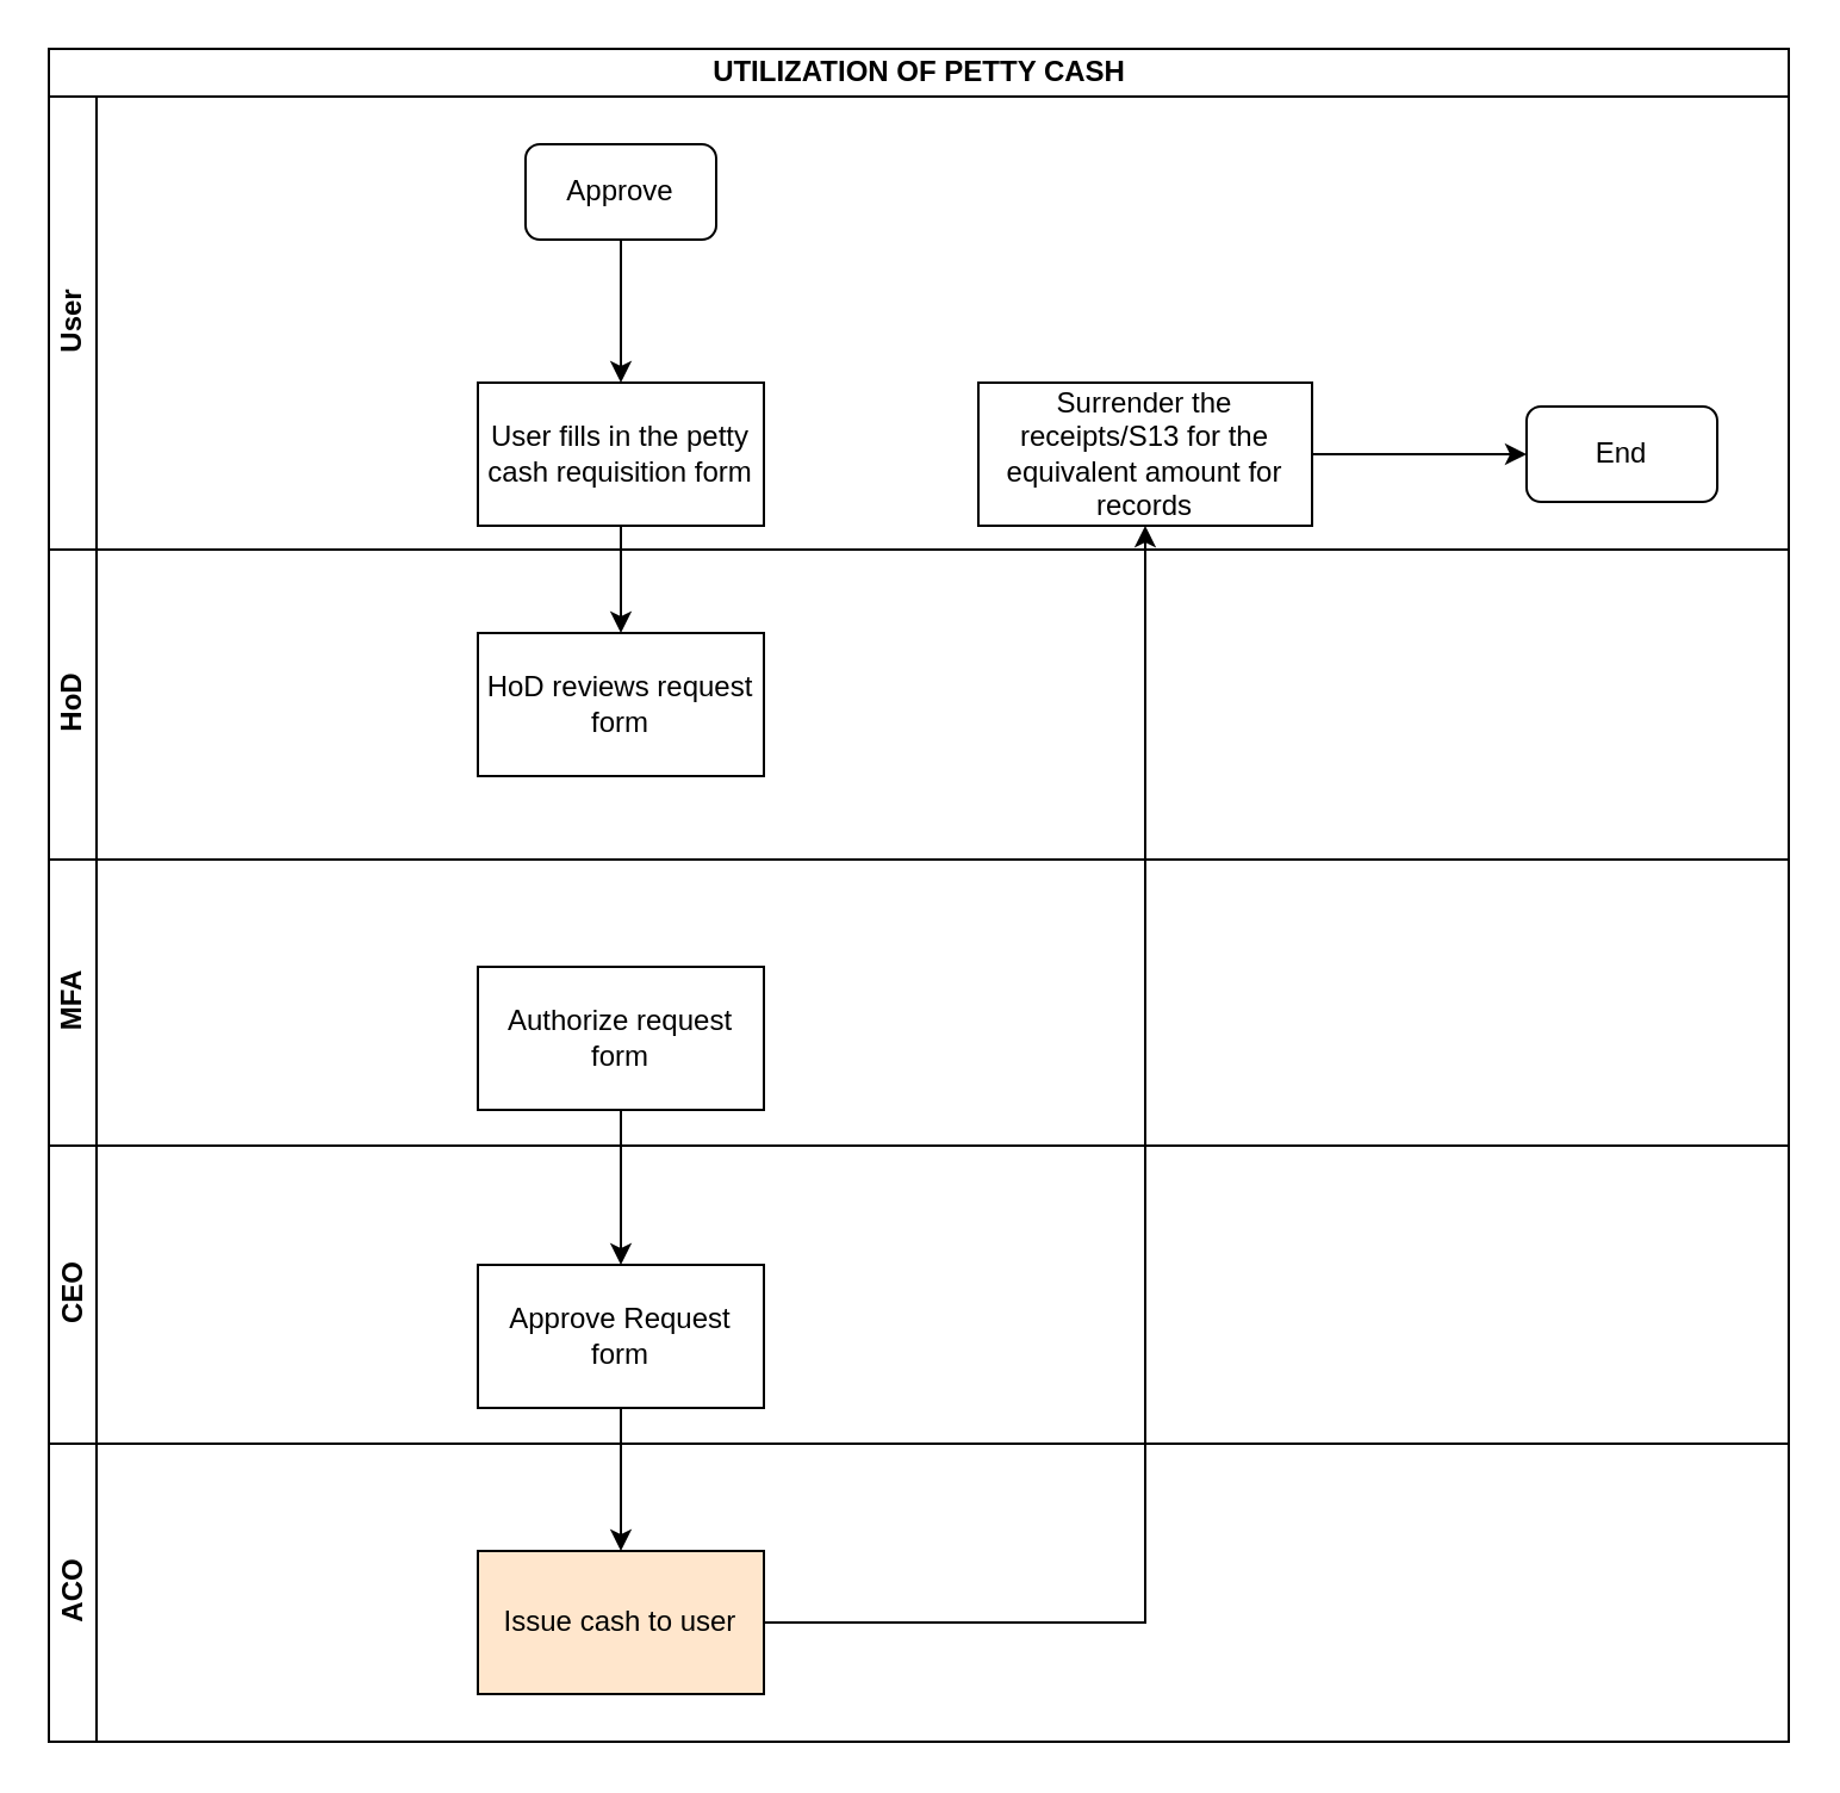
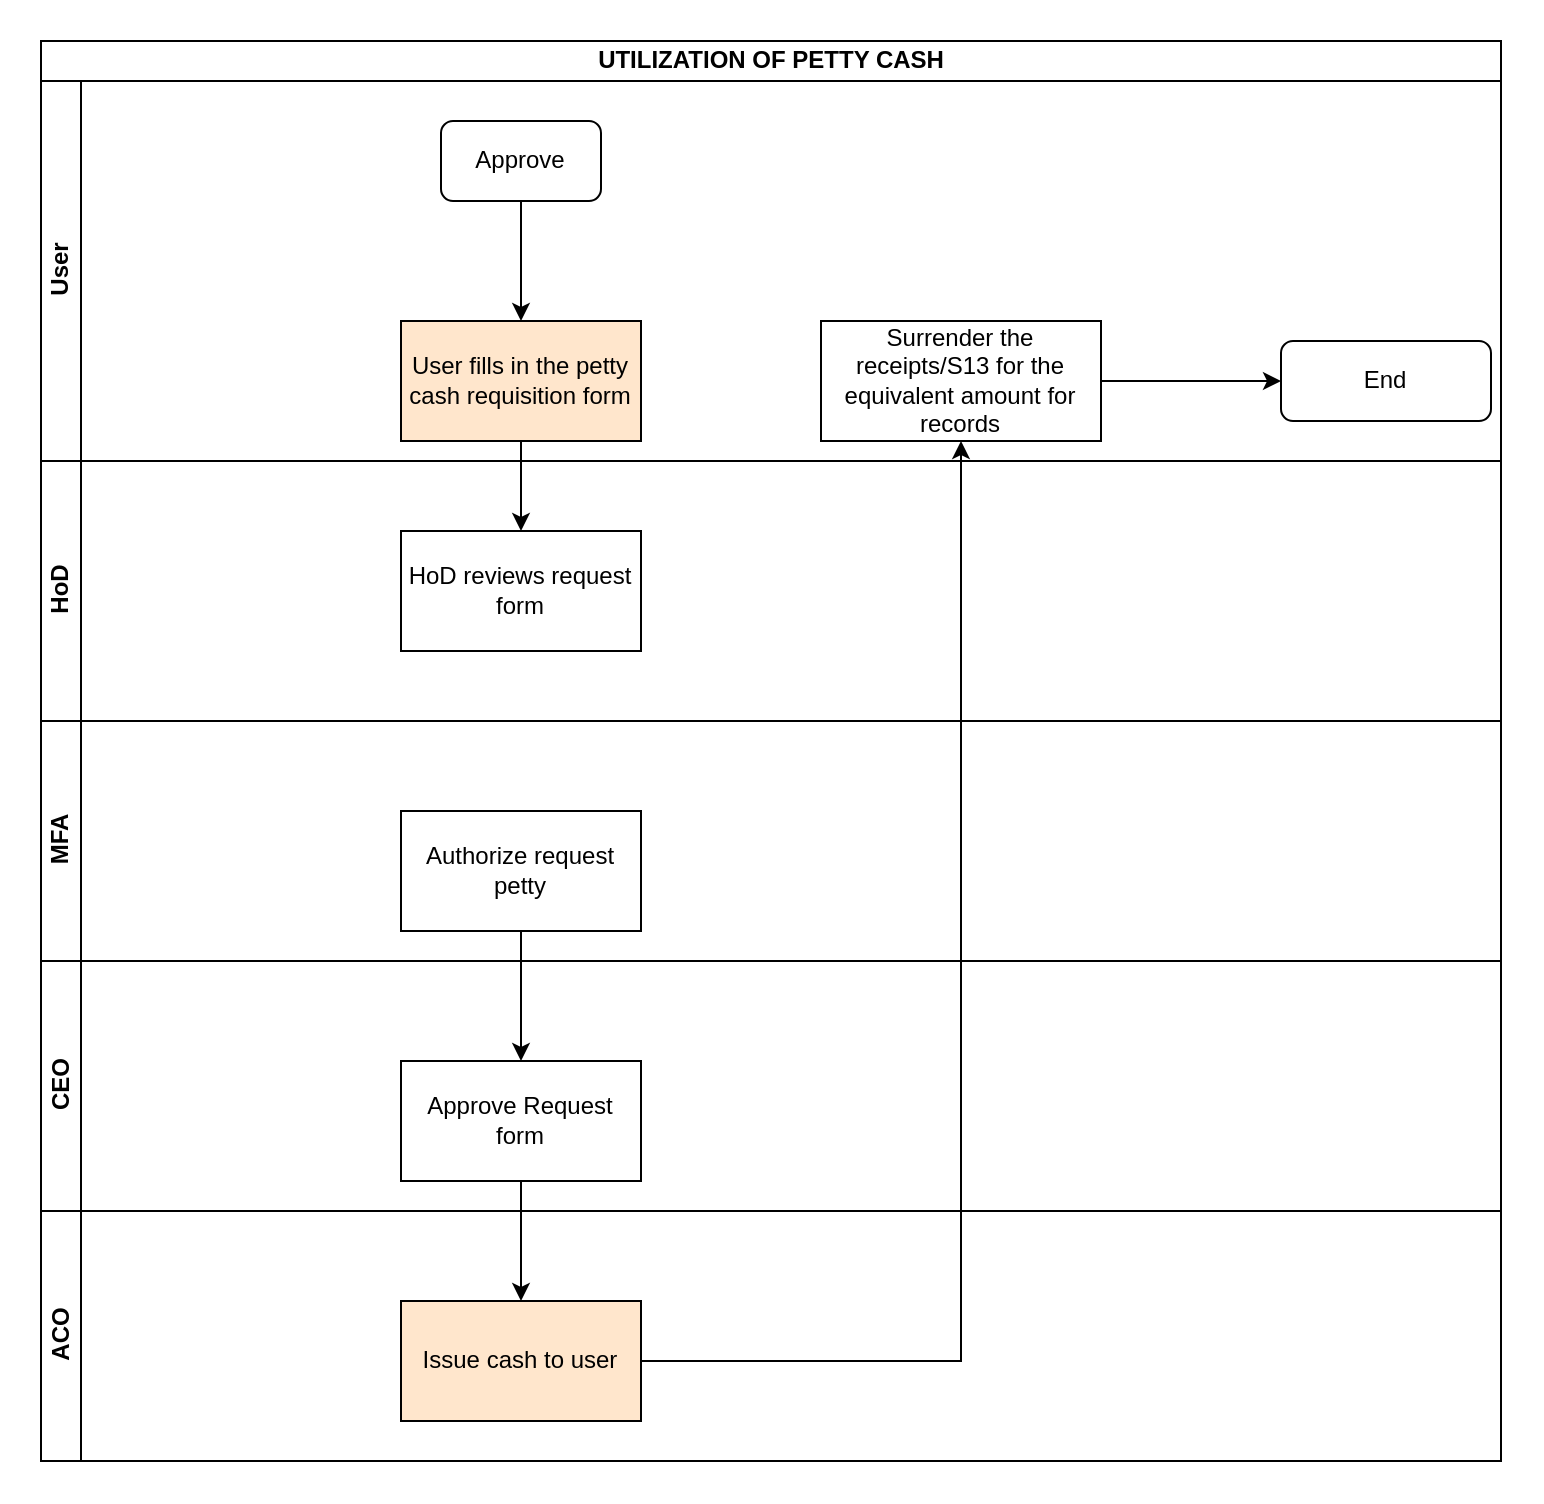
  <mxCell id="0" />
  <mxCell id="1" parent="0" />
  <mxCell id="2" value="UTILIZATION OF PETTY CASH" style="swimlane;html=1;childLayout=stackLayout;resizeParent=1;resizeParentMax=0;horizontal=1;startSize=20;horizontalStack=0;" vertex="1" parent="1"><mxGeometry x="20" y="20" width="730" height="710" as="geometry" /></mxCell>
  <mxCell id="3" value="User" style="swimlane;html=1;startSize=20;horizontal=0;" vertex="1" parent="2"><mxGeometry y="20" width="730" height="190" as="geometry" /></mxCell>
  <mxCell id="4" value="Approve" style="rounded=1;whiteSpace=wrap;html=1;" vertex="1" parent="3"><mxGeometry x="200" y="20" width="80" height="40" as="geometry" /></mxCell>
- <mxCell id="5" value="User fills in the petty cash requisition form" style="rounded=0;whiteSpace=wrap;html=1;" vertex="1" parent="3"><mxGeometry x="180" y="120" width="120" height="60" as="geometry" /></mxCell>
+ <mxCell id="5" value="User fills in the petty cash requisition form" style="rounded=0;whiteSpace=wrap;html=1;fillColor=#ffe6cc;" vertex="1" parent="3"><mxGeometry x="180" y="120" width="120" height="60" as="geometry" /></mxCell>
  <mxCell id="6" value="" style="edgeStyle=orthogonalEdgeStyle;rounded=0;orthogonalLoop=1;jettySize=auto;html=1;entryX=0.5;entryY=0;entryDx=0;entryDy=0;" edge="1" parent="3" source="4" target="5"><mxGeometry relative="1" as="geometry"><mxPoint x="240" y="130" as="targetPoint" /></mxGeometry></mxCell>
  <mxCell id="7" value="Surrender the receipts/S13 for the equivalent amount for records" style="whiteSpace=wrap;html=1;rounded=0;" vertex="1" parent="3"><mxGeometry x="390" y="120" width="140" height="60" as="geometry" /></mxCell>
- <mxCell id="8" value="End" style="rounded=1;whiteSpace=wrap;html=1;" vertex="1" parent="3"><mxGeometry x="620" y="130" width="80" height="40" as="geometry" /></mxCell>
+ <mxCell id="8" value="End" style="rounded=1;whiteSpace=wrap;html=1;" vertex="1" parent="3"><mxGeometry x="620" y="130" width="105" height="40" as="geometry" /></mxCell>
  <mxCell id="9" value="" style="edgeStyle=orthogonalEdgeStyle;rounded=0;orthogonalLoop=1;jettySize=auto;html=1;entryX=0;entryY=0.5;entryDx=0;entryDy=0;" edge="1" parent="3" source="7" target="8"><mxGeometry relative="1" as="geometry"><mxPoint x="610" y="150" as="targetPoint" /></mxGeometry></mxCell>
  <mxCell id="10" value="HoD" style="swimlane;html=1;startSize=20;horizontal=0;" vertex="1" parent="2"><mxGeometry y="210" width="730" height="130" as="geometry" /></mxCell>
  <mxCell id="11" value="HoD reviews request form" style="whiteSpace=wrap;html=1;rounded=0;" vertex="1" parent="10"><mxGeometry x="180" y="35" width="120" height="60" as="geometry" /></mxCell>
  <mxCell id="12" value="MFA" style="swimlane;html=1;startSize=20;horizontal=0;" vertex="1" parent="2"><mxGeometry y="340" width="730" height="120" as="geometry" /></mxCell>
- <mxCell id="13" value="Authorize request form" style="whiteSpace=wrap;html=1;rounded=0;" vertex="1" parent="12"><mxGeometry x="180" y="45" width="120" height="60" as="geometry" /></mxCell>
+ <mxCell id="13" value="Authorize request petty" style="whiteSpace=wrap;html=1;rounded=0;" vertex="1" parent="12"><mxGeometry x="180" y="45" width="120" height="60" as="geometry" /></mxCell>
  <mxCell id="14" value="CEO" style="swimlane;html=1;startSize=20;horizontal=0;" vertex="1" parent="2"><mxGeometry y="460" width="730" height="125" as="geometry" /></mxCell>
  <mxCell id="15" value="Approve Request form" style="whiteSpace=wrap;html=1;rounded=0;" vertex="1" parent="14"><mxGeometry x="180" y="50" width="120" height="60" as="geometry" /></mxCell>
  <mxCell id="16" value="ACO" style="swimlane;html=1;startSize=20;horizontal=0;" vertex="1" parent="2"><mxGeometry y="585" width="730" height="125" as="geometry" /></mxCell>
  <mxCell id="17" value="Issue cash to user" style="whiteSpace=wrap;html=1;rounded=0;fillColor=#ffe6cc;" vertex="1" parent="16"><mxGeometry x="180" y="45" width="120" height="60" as="geometry" /></mxCell>
  <mxCell id="18" value="" style="edgeStyle=orthogonalEdgeStyle;rounded=0;orthogonalLoop=1;jettySize=auto;html=1;" edge="1" parent="2" source="5" target="11"><mxGeometry relative="1" as="geometry" /></mxCell>
  <mxCell id="19" value="" style="edgeStyle=orthogonalEdgeStyle;rounded=0;orthogonalLoop=1;jettySize=auto;html=1;" edge="1" parent="2" source="13" target="15"><mxGeometry relative="1" as="geometry" /></mxCell>
  <mxCell id="20" value="" style="edgeStyle=orthogonalEdgeStyle;rounded=0;orthogonalLoop=1;jettySize=auto;html=1;" edge="1" parent="2" source="15" target="17"><mxGeometry relative="1" as="geometry" /></mxCell>
  <mxCell id="21" value="" style="edgeStyle=orthogonalEdgeStyle;rounded=0;orthogonalLoop=1;jettySize=auto;html=1;" edge="1" parent="2" source="17" target="7"><mxGeometry relative="1" as="geometry" /></mxCell>
